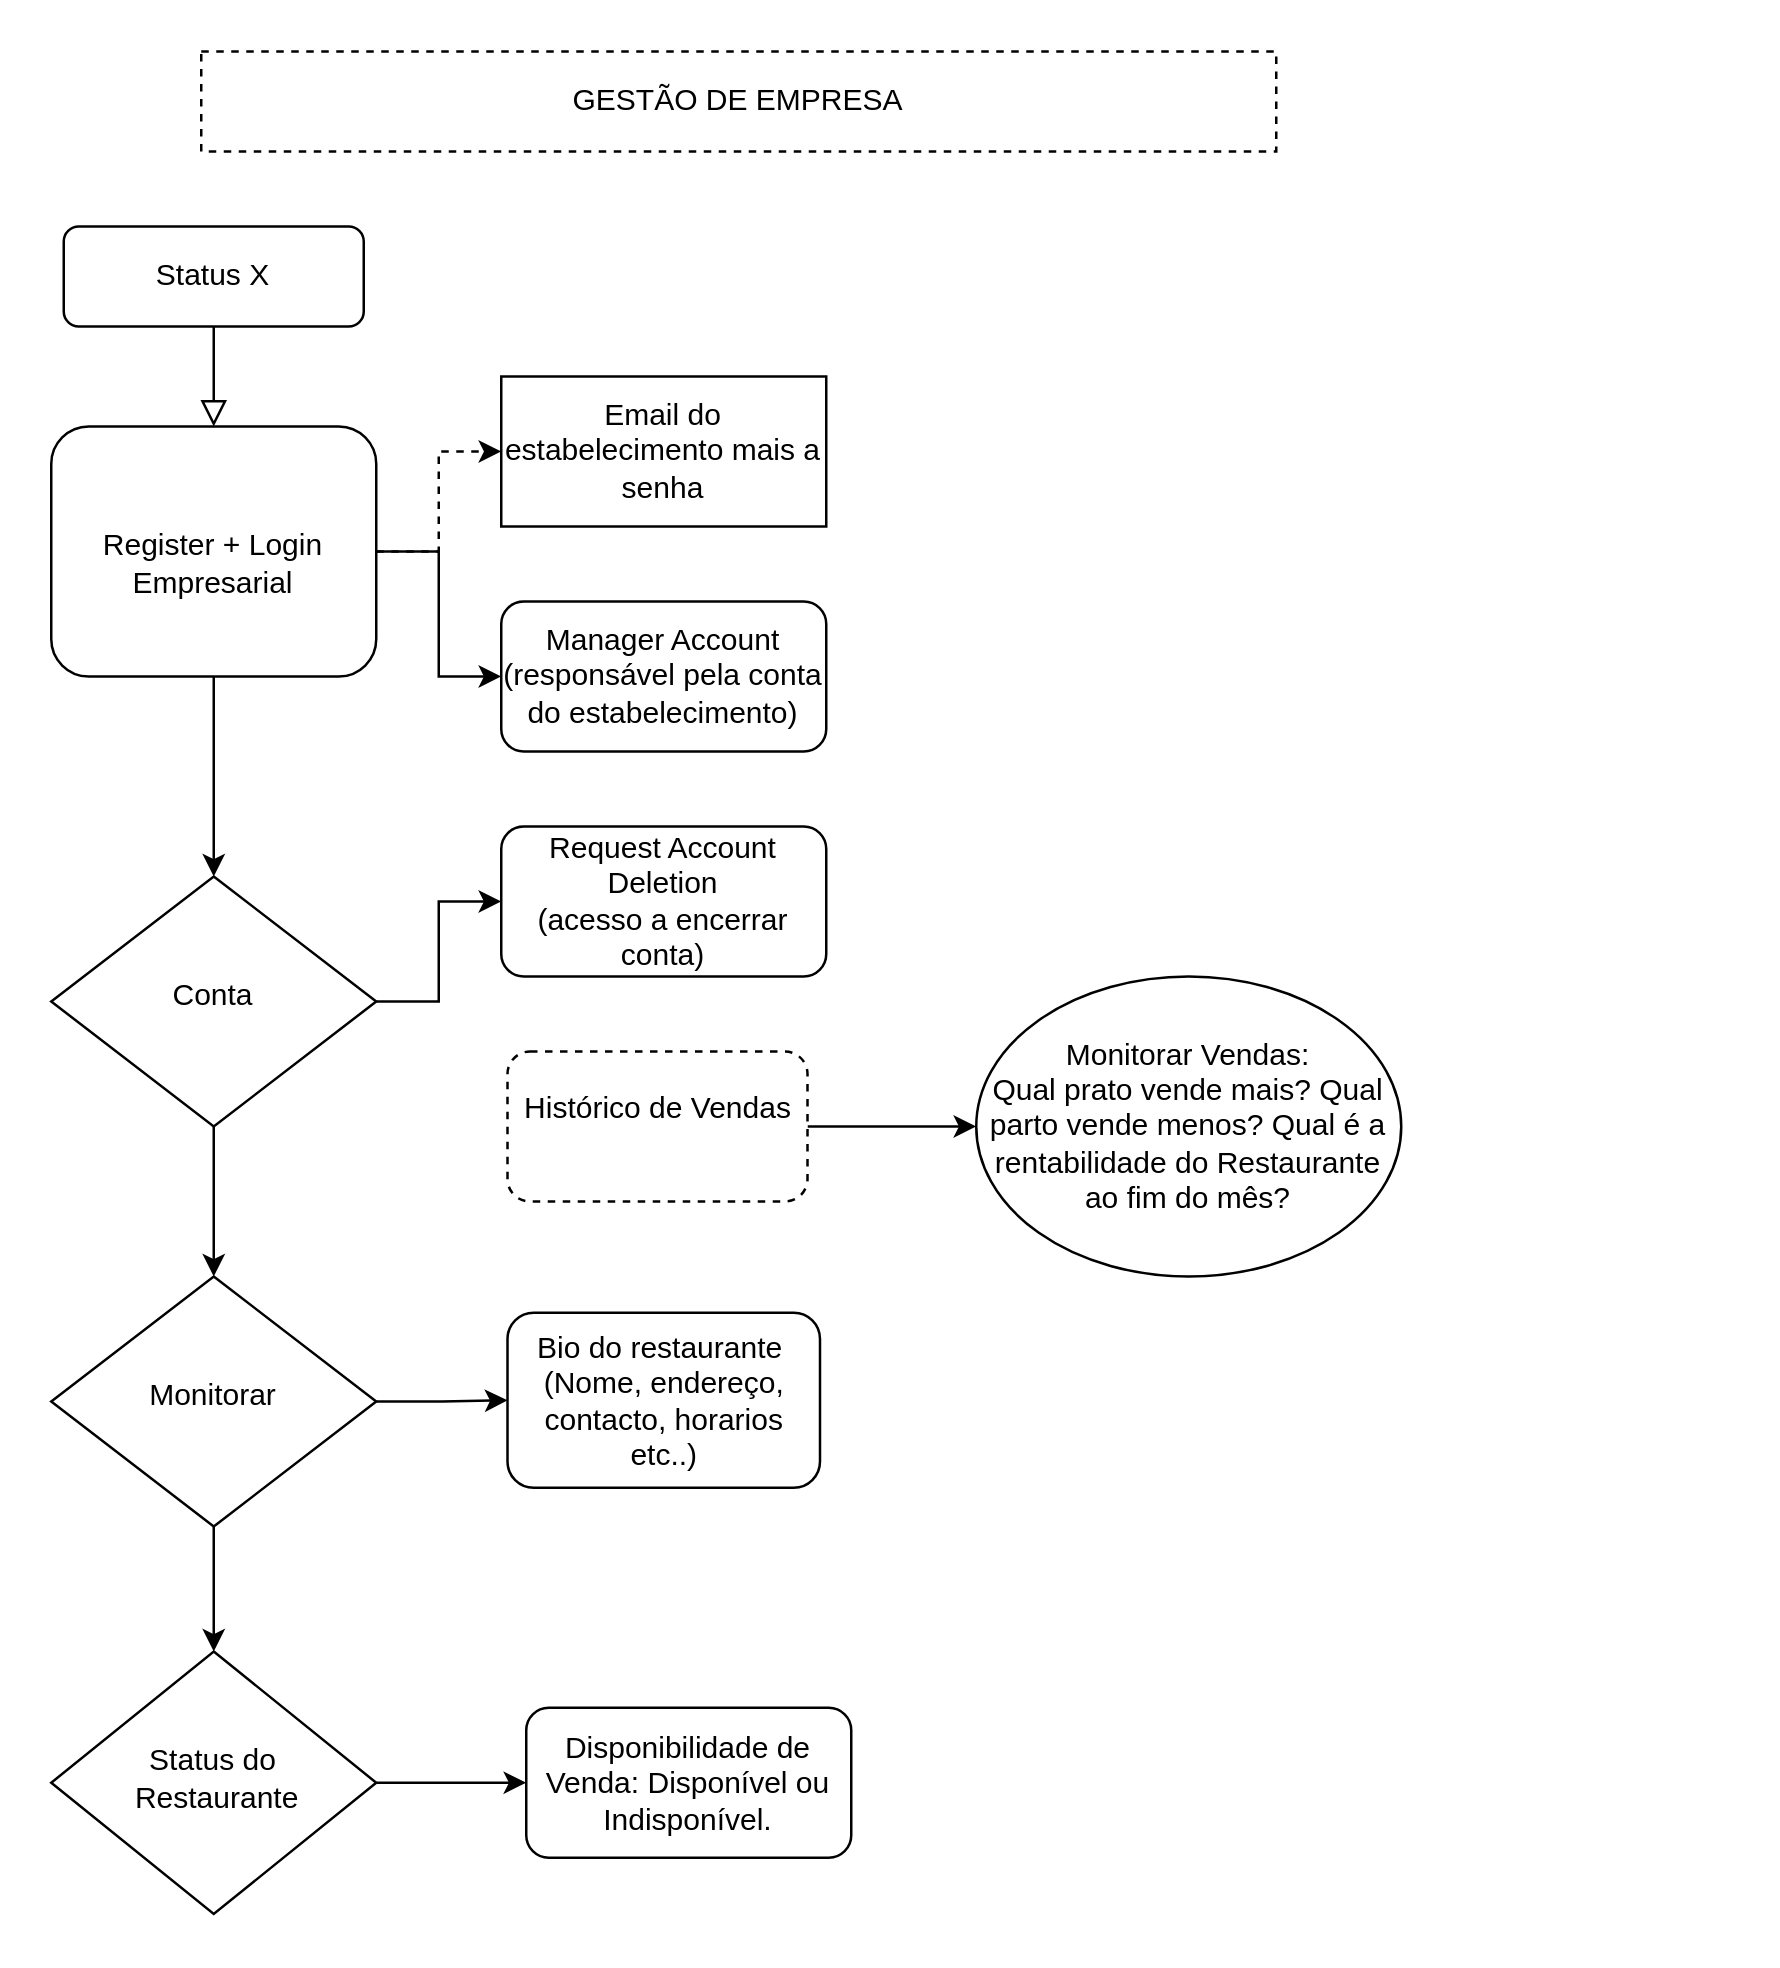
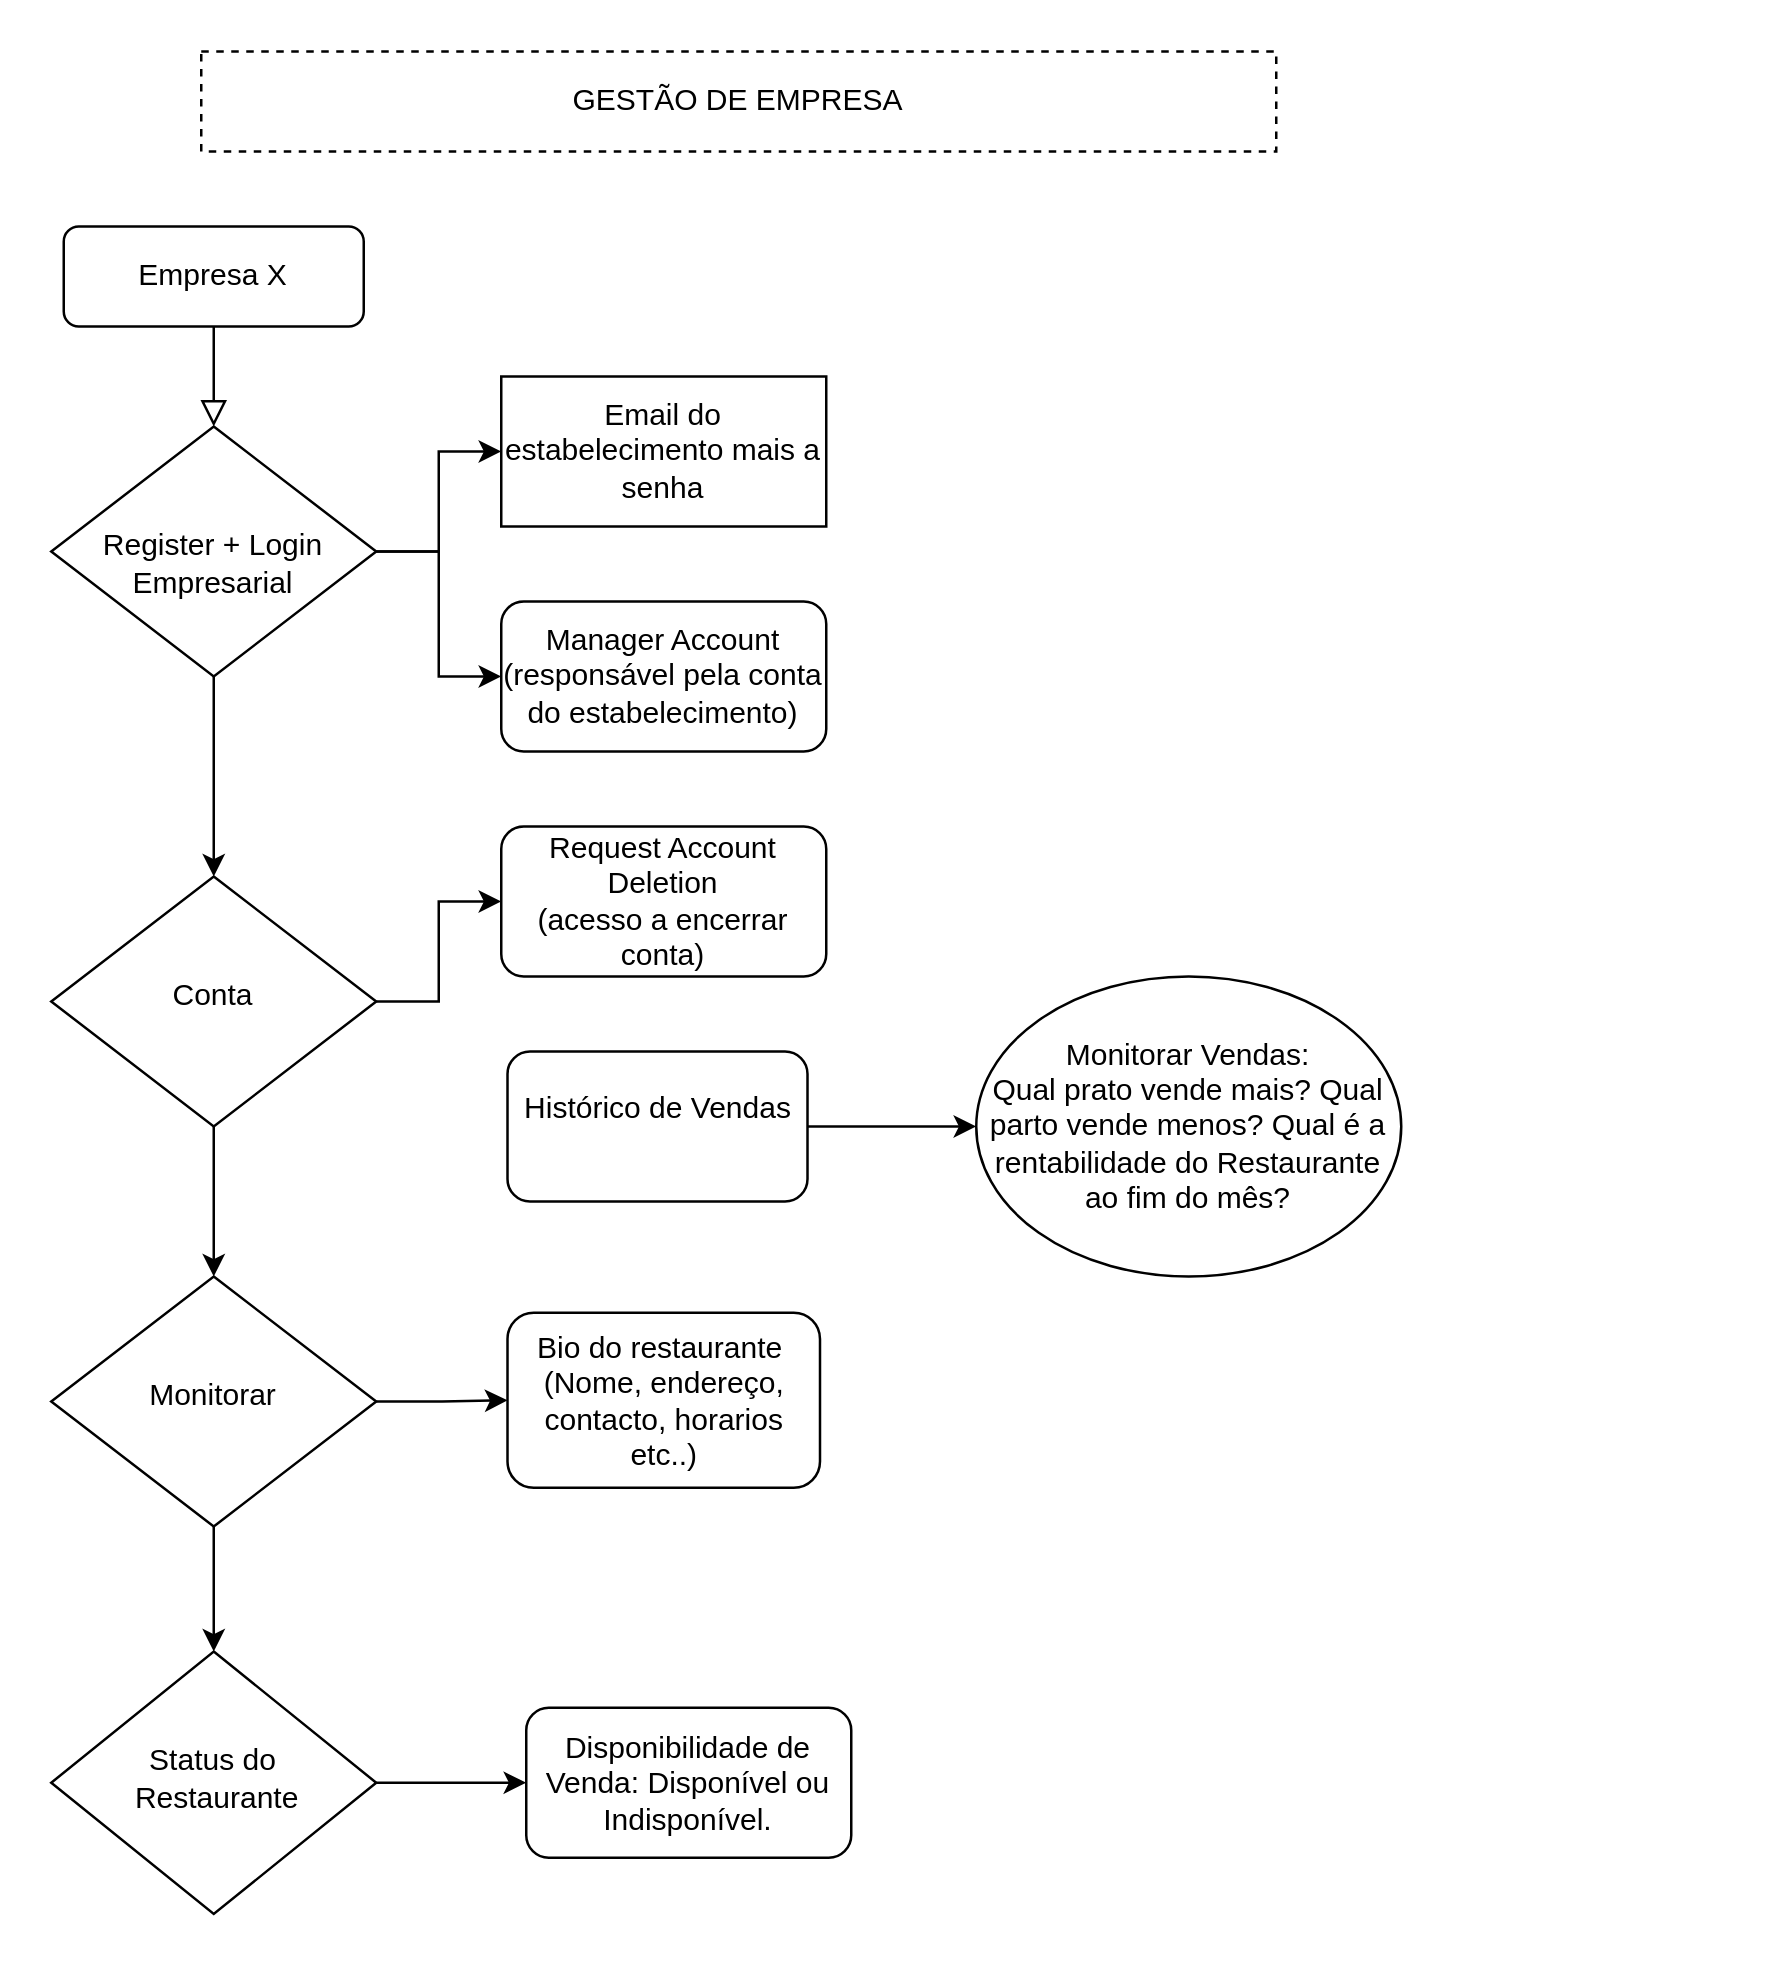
  <mxCell id="0" />
  <mxCell id="1" parent="0" />
  <mxCell id="2" value="" style="rounded=0;html=1;jettySize=auto;orthogonalLoop=1;fontSize=11;endArrow=block;endFill=0;endSize=8;strokeWidth=1;shadow=0;labelBackgroundColor=none;edgeStyle=orthogonalEdgeStyle;" edge="1" parent="1" source="3" target="7"><mxGeometry relative="1" as="geometry" /></mxCell>
- <mxCell id="3" value="Status X" style="rounded=1;whiteSpace=wrap;html=1;fontSize=12;glass=0;strokeWidth=1;shadow=0;" vertex="1" parent="1"><mxGeometry x="25" y="90" width="120" height="40" as="geometry" /></mxCell>
+ <mxCell id="3" value="Empresa X" style="rounded=1;whiteSpace=wrap;html=1;fontSize=12;glass=0;strokeWidth=1;shadow=0;" vertex="1" parent="1"><mxGeometry x="25" y="90" width="120" height="40" as="geometry" /></mxCell>
  <mxCell id="4" style="edgeStyle=orthogonalEdgeStyle;rounded=0;orthogonalLoop=1;jettySize=auto;html=1;entryX=0;entryY=0.5;entryDx=0;entryDy=0;" edge="1" parent="1" source="7" target="8"><mxGeometry relative="1" as="geometry" /></mxCell>
- <mxCell id="5" style="edgeStyle=orthogonalEdgeStyle;rounded=0;orthogonalLoop=1;jettySize=auto;html=1;entryX=0;entryY=0.5;entryDx=0;entryDy=0;dashed=1;" edge="1" parent="1" source="7" target="12"><mxGeometry relative="1" as="geometry" /></mxCell>
+ <mxCell id="5" style="edgeStyle=orthogonalEdgeStyle;rounded=0;orthogonalLoop=1;jettySize=auto;html=1;entryX=0;entryY=0.5;entryDx=0;entryDy=0;" edge="1" parent="1" source="7" target="12"><mxGeometry relative="1" as="geometry" /></mxCell>
  <mxCell id="6" style="edgeStyle=orthogonalEdgeStyle;rounded=0;orthogonalLoop=1;jettySize=auto;html=1;entryX=0.5;entryY=0;entryDx=0;entryDy=0;" edge="1" parent="1" source="7" target="20"><mxGeometry relative="1" as="geometry" /></mxCell>
- <mxCell id="7" value="&lt;br&gt;Register + Login Empresarial" style="whiteSpace=wrap;html=1;shadow=0;fontFamily=Helvetica;fontSize=12;align=center;strokeWidth=1;spacing=6;spacingTop=-4;rounded=1;" vertex="1" parent="1"><mxGeometry x="20" y="170" width="130" height="100" as="geometry" /></mxCell>
+ <mxCell id="7" value="&lt;br&gt;Register + Login Empresarial" style="rhombus;whiteSpace=wrap;html=1;shadow=0;fontFamily=Helvetica;fontSize=12;align=center;strokeWidth=1;spacing=6;spacingTop=-4;" vertex="1" parent="1"><mxGeometry x="20" y="170" width="130" height="100" as="geometry" /></mxCell>
  <mxCell id="8" value="Manager Account&lt;br&gt;(responsável pela conta do estabelecimento)" style="rounded=1;whiteSpace=wrap;html=1;fontSize=12;glass=0;strokeWidth=1;shadow=0;" vertex="1" parent="1"><mxGeometry x="200" y="240" width="130" height="60" as="geometry" /></mxCell>
  <mxCell id="9" style="edgeStyle=orthogonalEdgeStyle;rounded=0;orthogonalLoop=1;jettySize=auto;html=1;exitX=1;exitY=0.5;exitDx=0;exitDy=0;entryX=0;entryY=0.5;entryDx=0;entryDy=0;" edge="1" parent="1" source="10" target="13"><mxGeometry relative="1" as="geometry" /></mxCell>
  <mxCell id="10" value="Status do&lt;br&gt;&amp;nbsp;Restaurante" style="rhombus;whiteSpace=wrap;html=1;shadow=0;fontFamily=Helvetica;fontSize=12;align=center;strokeWidth=1;spacing=6;spacingTop=-4;" vertex="1" parent="1"><mxGeometry x="20" y="660" width="130" height="105" as="geometry" /></mxCell>
  <mxCell id="11" value="GESTÃO DE EMPRESA" style="rounded=0;whiteSpace=wrap;html=1;dashed=1;" vertex="1" parent="1"><mxGeometry x="80" y="20" width="430" height="40" as="geometry" /></mxCell>
  <mxCell id="12" value="Email do estabelecimento mais a senha" style="whiteSpace=wrap;html=1;fontSize=12;glass=0;strokeWidth=1;shadow=0;rounded=0;" vertex="1" parent="1"><mxGeometry x="200" y="150" width="130" height="60" as="geometry" /></mxCell>
  <mxCell id="13" value="Disponibilidade de Venda: Disponível ou Indisponível." style="rounded=1;whiteSpace=wrap;html=1;fontSize=12;glass=0;strokeWidth=1;shadow=0;" vertex="1" parent="1"><mxGeometry x="210" y="682.5" width="130" height="60" as="geometry" /></mxCell>
  <mxCell id="14" value="" style="edgeStyle=orthogonalEdgeStyle;rounded=0;orthogonalLoop=1;jettySize=auto;html=1;" edge="1" parent="1" source="16" target="17"><mxGeometry relative="1" as="geometry" /></mxCell>
  <mxCell id="15" style="edgeStyle=orthogonalEdgeStyle;rounded=0;orthogonalLoop=1;jettySize=auto;html=1;entryX=0.5;entryY=0;entryDx=0;entryDy=0;" edge="1" parent="1" source="16" target="10"><mxGeometry relative="1" as="geometry" /></mxCell>
  <mxCell id="16" value="Monitorar" style="rhombus;whiteSpace=wrap;html=1;shadow=0;fontFamily=Helvetica;fontSize=12;align=center;strokeWidth=1;spacing=6;spacingTop=-4;" vertex="1" parent="1"><mxGeometry x="20" y="510" width="130" height="100" as="geometry" /></mxCell>
  <mxCell id="17" value="Bio do restaurante&amp;nbsp;&lt;br&gt;(Nome, endereço, contacto, horarios etc..)" style="rounded=1;whiteSpace=wrap;html=1;fontSize=12;glass=0;strokeWidth=1;shadow=0;" vertex="1" parent="1"><mxGeometry x="202.5" y="524.5" width="125" height="70" as="geometry" /></mxCell>
  <mxCell id="18" value="" style="edgeStyle=orthogonalEdgeStyle;rounded=0;orthogonalLoop=1;jettySize=auto;html=1;" edge="1" parent="1" source="20" target="24"><mxGeometry relative="1" as="geometry" /></mxCell>
  <mxCell id="19" style="edgeStyle=orthogonalEdgeStyle;rounded=0;orthogonalLoop=1;jettySize=auto;html=1;entryX=0.5;entryY=0;entryDx=0;entryDy=0;" edge="1" parent="1" source="20" target="16"><mxGeometry relative="1" as="geometry" /></mxCell>
  <mxCell id="20" value="Conta" style="rhombus;whiteSpace=wrap;html=1;shadow=0;fontFamily=Helvetica;fontSize=12;align=center;strokeWidth=1;spacing=6;spacingTop=-4;" vertex="1" parent="1"><mxGeometry x="20" y="350" width="130" height="100" as="geometry" /></mxCell>
  <mxCell id="21" style="edgeStyle=orthogonalEdgeStyle;rounded=0;orthogonalLoop=1;jettySize=auto;html=1;exitX=0.5;exitY=1;exitDx=0;exitDy=0;" edge="1" parent="1"><mxGeometry relative="1" as="geometry"><mxPoint x="255" y="400" as="sourcePoint" /><mxPoint x="255" y="400" as="targetPoint" /></mxGeometry></mxCell>
  <mxCell id="22" style="edgeStyle=orthogonalEdgeStyle;rounded=0;orthogonalLoop=1;jettySize=auto;html=1;" edge="1" parent="1" source="23" target="26"><mxGeometry relative="1" as="geometry" /></mxCell>
- <mxCell id="23" value="Histórico de Vendas&lt;br&gt;&amp;nbsp;" style="rounded=1;whiteSpace=wrap;html=1;fontSize=12;glass=0;strokeWidth=1;shadow=0;dashed=1;" vertex="1" parent="1"><mxGeometry x="202.5" y="420" width="120" height="60" as="geometry" /></mxCell>
+ <mxCell id="23" value="Histórico de Vendas&lt;br&gt;&amp;nbsp;" style="rounded=1;whiteSpace=wrap;html=1;fontSize=12;glass=0;strokeWidth=1;shadow=0;" vertex="1" parent="1"><mxGeometry x="202.5" y="420" width="120" height="60" as="geometry" /></mxCell>
  <mxCell id="24" value="Request Account Deletion&lt;br&gt;(acesso a encerrar conta)" style="rounded=1;whiteSpace=wrap;html=1;fontSize=12;glass=0;strokeWidth=1;shadow=0;" vertex="1" parent="1"><mxGeometry x="200" y="330" width="130" height="60" as="geometry" /></mxCell>
  <mxCell id="25" value="&lt;h1&gt;&lt;br&gt;&lt;/h1&gt;" style="text;html=1;strokeColor=none;fillColor=none;spacing=5;spacingTop=-20;whiteSpace=wrap;overflow=hidden;rounded=0;" vertex="1" parent="1"><mxGeometry x="360" y="390" width="330" height="120" as="geometry" /></mxCell>
  <mxCell id="26" value="Monitorar Vendas:&lt;br&gt;Qual prato vende mais? Qual parto vende menos? Qual é a rentabilidade do Restaurante ao fim do mês?" style="ellipse;whiteSpace=wrap;html=1;" vertex="1" parent="1"><mxGeometry x="390" y="390" width="170" height="120" as="geometry" /></mxCell>
